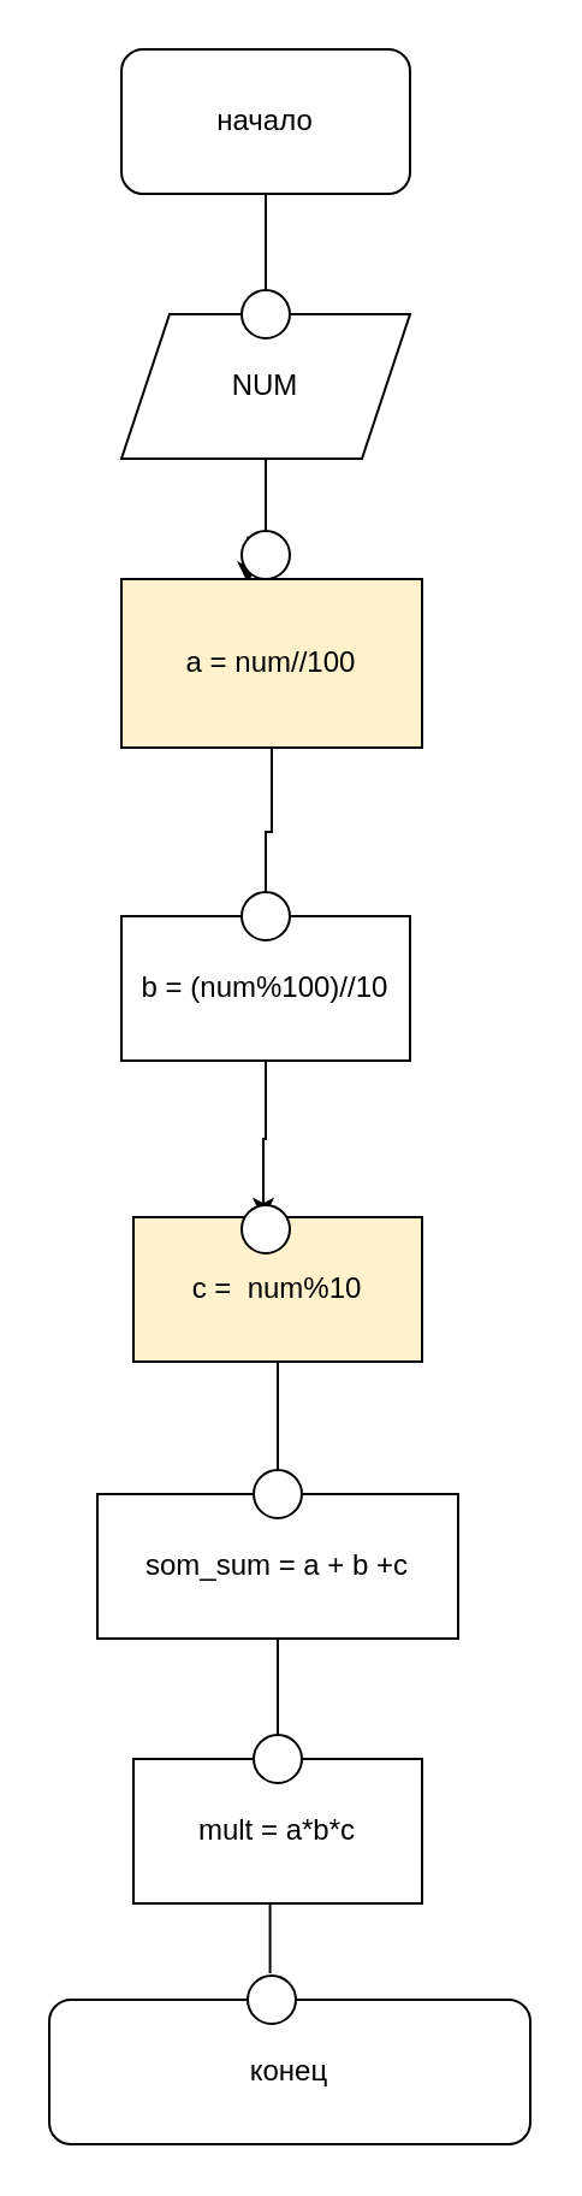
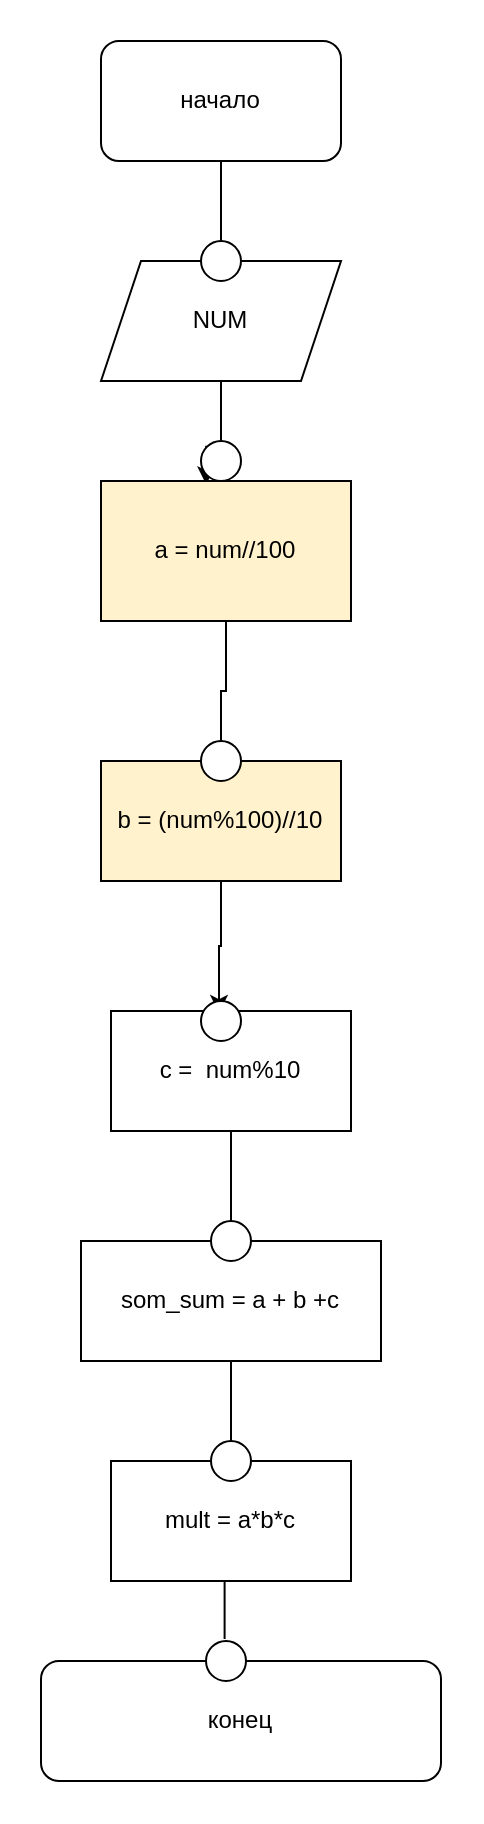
  <mxCell id="0" />
  <mxCell id="1" parent="0" />
  <mxCell id="2" style="edgeStyle=orthogonalEdgeStyle;rounded=0;orthogonalLoop=1;jettySize=auto;html=1;exitX=0.5;exitY=1;exitDx=0;exitDy=0;entryX=0.5;entryY=0;entryDx=0;entryDy=0;" edge="1" parent="1" source="3" target="5"><mxGeometry relative="1" as="geometry" /></mxCell>
  <mxCell id="3" value="&lt;font style=&quot;vertical-align: inherit&quot;&gt;&lt;font style=&quot;vertical-align: inherit&quot;&gt;начало&lt;/font&gt;&lt;/font&gt;" style="rounded=1;whiteSpace=wrap;html=1;" vertex="1" parent="1"><mxGeometry x="50" y="20" width="120" height="60" as="geometry" /></mxCell>
  <mxCell id="4" style="edgeStyle=orthogonalEdgeStyle;rounded=0;orthogonalLoop=1;jettySize=auto;html=1;exitX=0.5;exitY=1;exitDx=0;exitDy=0;entryX=0.5;entryY=0;entryDx=0;entryDy=0;" edge="1" parent="1" source="5"><mxGeometry relative="1" as="geometry"><mxPoint x="110" y="230" as="targetPoint" /></mxGeometry></mxCell>
  <mxCell id="5" value="&lt;font style=&quot;vertical-align: inherit&quot;&gt;&lt;font style=&quot;vertical-align: inherit&quot;&gt;NUM&lt;/font&gt;&lt;/font&gt;" style="shape=parallelogram;perimeter=parallelogramPerimeter;whiteSpace=wrap;html=1;fixedSize=1;" vertex="1" parent="1"><mxGeometry x="50" y="130" width="120" height="60" as="geometry" /></mxCell>
  <mxCell id="6" value="" style="ellipse;whiteSpace=wrap;html=1;aspect=fixed;" vertex="1" parent="1"><mxGeometry x="100" y="120" width="20" height="20" as="geometry" /></mxCell>
  <mxCell id="7" style="edgeStyle=orthogonalEdgeStyle;rounded=0;orthogonalLoop=1;jettySize=auto;html=1;exitX=1;exitY=0;exitDx=0;exitDy=0;entryX=0.421;entryY=0.025;entryDx=0;entryDy=0;entryPerimeter=0;" edge="1" parent="1" source="8" target="10"><mxGeometry relative="1" as="geometry" /></mxCell>
  <mxCell id="8" value="" style="ellipse;whiteSpace=wrap;html=1;aspect=fixed;" vertex="1" parent="1"><mxGeometry x="100" y="220" width="20" height="20" as="geometry" /></mxCell>
  <mxCell id="9" style="edgeStyle=orthogonalEdgeStyle;rounded=0;orthogonalLoop=1;jettySize=auto;html=1;entryX=0.5;entryY=0;entryDx=0;entryDy=0;" edge="1" parent="1" source="10" target="12"><mxGeometry relative="1" as="geometry" /></mxCell>
  <mxCell id="10" value="&lt;font style=&quot;vertical-align: inherit&quot;&gt;&lt;font style=&quot;vertical-align: inherit&quot;&gt;а = num//100&lt;/font&gt;&lt;/font&gt;" style="rounded=0;whiteSpace=wrap;html=1;fillColor=#fff2cc;" vertex="1" parent="1"><mxGeometry x="50" y="240" width="125" height="70" as="geometry" /></mxCell>
  <mxCell id="11" style="edgeStyle=orthogonalEdgeStyle;rounded=0;orthogonalLoop=1;jettySize=auto;html=1;exitX=0.5;exitY=1;exitDx=0;exitDy=0;entryX=0.45;entryY=0.017;entryDx=0;entryDy=0;entryPerimeter=0;" edge="1" parent="1" source="12" target="14"><mxGeometry relative="1" as="geometry" /></mxCell>
- <mxCell id="12" value="b = (num%100)//10" style="rounded=0;whiteSpace=wrap;html=1;" vertex="1" parent="1"><mxGeometry x="50" y="380" width="120" height="60" as="geometry" /></mxCell>
+ <mxCell id="12" value="b = (num%100)//10" style="rounded=0;whiteSpace=wrap;html=1;fillColor=#fff2cc;" vertex="1" parent="1"><mxGeometry x="50" y="380" width="120" height="60" as="geometry" /></mxCell>
  <mxCell id="13" style="edgeStyle=orthogonalEdgeStyle;rounded=0;orthogonalLoop=1;jettySize=auto;html=1;exitX=0.5;exitY=1;exitDx=0;exitDy=0;entryX=0.5;entryY=0;entryDx=0;entryDy=0;" edge="1" parent="1" source="14" target="18"><mxGeometry relative="1" as="geometry" /></mxCell>
- <mxCell id="14" value="c =&amp;nbsp; num%10" style="rounded=0;whiteSpace=wrap;html=1;fillColor=#fff2cc;" vertex="1" parent="1"><mxGeometry x="55" y="505" width="120" height="60" as="geometry" /></mxCell>
+ <mxCell id="14" value="c =&amp;nbsp; num%10" style="rounded=0;whiteSpace=wrap;html=1;" vertex="1" parent="1"><mxGeometry x="55" y="505" width="120" height="60" as="geometry" /></mxCell>
  <mxCell id="15" value="" style="ellipse;whiteSpace=wrap;html=1;aspect=fixed;" vertex="1" parent="1"><mxGeometry x="100" y="370" width="20" height="20" as="geometry" /></mxCell>
  <mxCell id="16" value="" style="ellipse;whiteSpace=wrap;html=1;aspect=fixed;" vertex="1" parent="1"><mxGeometry x="100" y="500" width="20" height="20" as="geometry" /></mxCell>
  <mxCell id="17" style="edgeStyle=orthogonalEdgeStyle;rounded=0;orthogonalLoop=1;jettySize=auto;html=1;entryX=0.5;entryY=0;entryDx=0;entryDy=0;" edge="1" parent="1" source="18" target="20"><mxGeometry relative="1" as="geometry" /></mxCell>
  <mxCell id="18" value="som_sum = a + b +c" style="rounded=0;whiteSpace=wrap;html=1;" vertex="1" parent="1"><mxGeometry x="40" y="620" width="150" height="60" as="geometry" /></mxCell>
  <mxCell id="19" style="edgeStyle=orthogonalEdgeStyle;rounded=0;orthogonalLoop=1;jettySize=auto;html=1;exitX=0.5;exitY=1;exitDx=0;exitDy=0;entryX=0.465;entryY=-0.05;entryDx=0;entryDy=0;entryPerimeter=0;startArrow=none;" edge="1" parent="1" source="24" target="21"><mxGeometry relative="1" as="geometry" /></mxCell>
  <mxCell id="20" value="mult = a*b*c" style="rounded=0;whiteSpace=wrap;html=1;" vertex="1" parent="1"><mxGeometry x="55" y="730" width="120" height="60" as="geometry" /></mxCell>
  <mxCell id="21" value="конец" style="rounded=1;whiteSpace=wrap;html=1;" vertex="1" parent="1"><mxGeometry x="20" y="830" width="200" height="60" as="geometry" /></mxCell>
  <mxCell id="22" value="" style="ellipse;whiteSpace=wrap;html=1;aspect=fixed;" vertex="1" parent="1"><mxGeometry x="105" y="610" width="20" height="20" as="geometry" /></mxCell>
  <mxCell id="23" value="" style="ellipse;whiteSpace=wrap;html=1;aspect=fixed;" vertex="1" parent="1"><mxGeometry x="105" y="720" width="20" height="20" as="geometry" /></mxCell>
  <mxCell id="24" value="" style="ellipse;whiteSpace=wrap;html=1;aspect=fixed;" vertex="1" parent="1"><mxGeometry x="102.5" y="820" width="20" height="20" as="geometry" /></mxCell>
  <mxCell id="25" value="" style="edgeStyle=orthogonalEdgeStyle;rounded=0;orthogonalLoop=1;jettySize=auto;html=1;exitX=0.5;exitY=1;exitDx=0;exitDy=0;entryX=0.465;entryY=-0.05;entryDx=0;entryDy=0;entryPerimeter=0;endArrow=none;" edge="1" parent="1" source="20" target="24"><mxGeometry relative="1" as="geometry"><mxPoint x="115" y="790" as="sourcePoint" /><mxPoint x="113" y="827" as="targetPoint" /></mxGeometry></mxCell>
